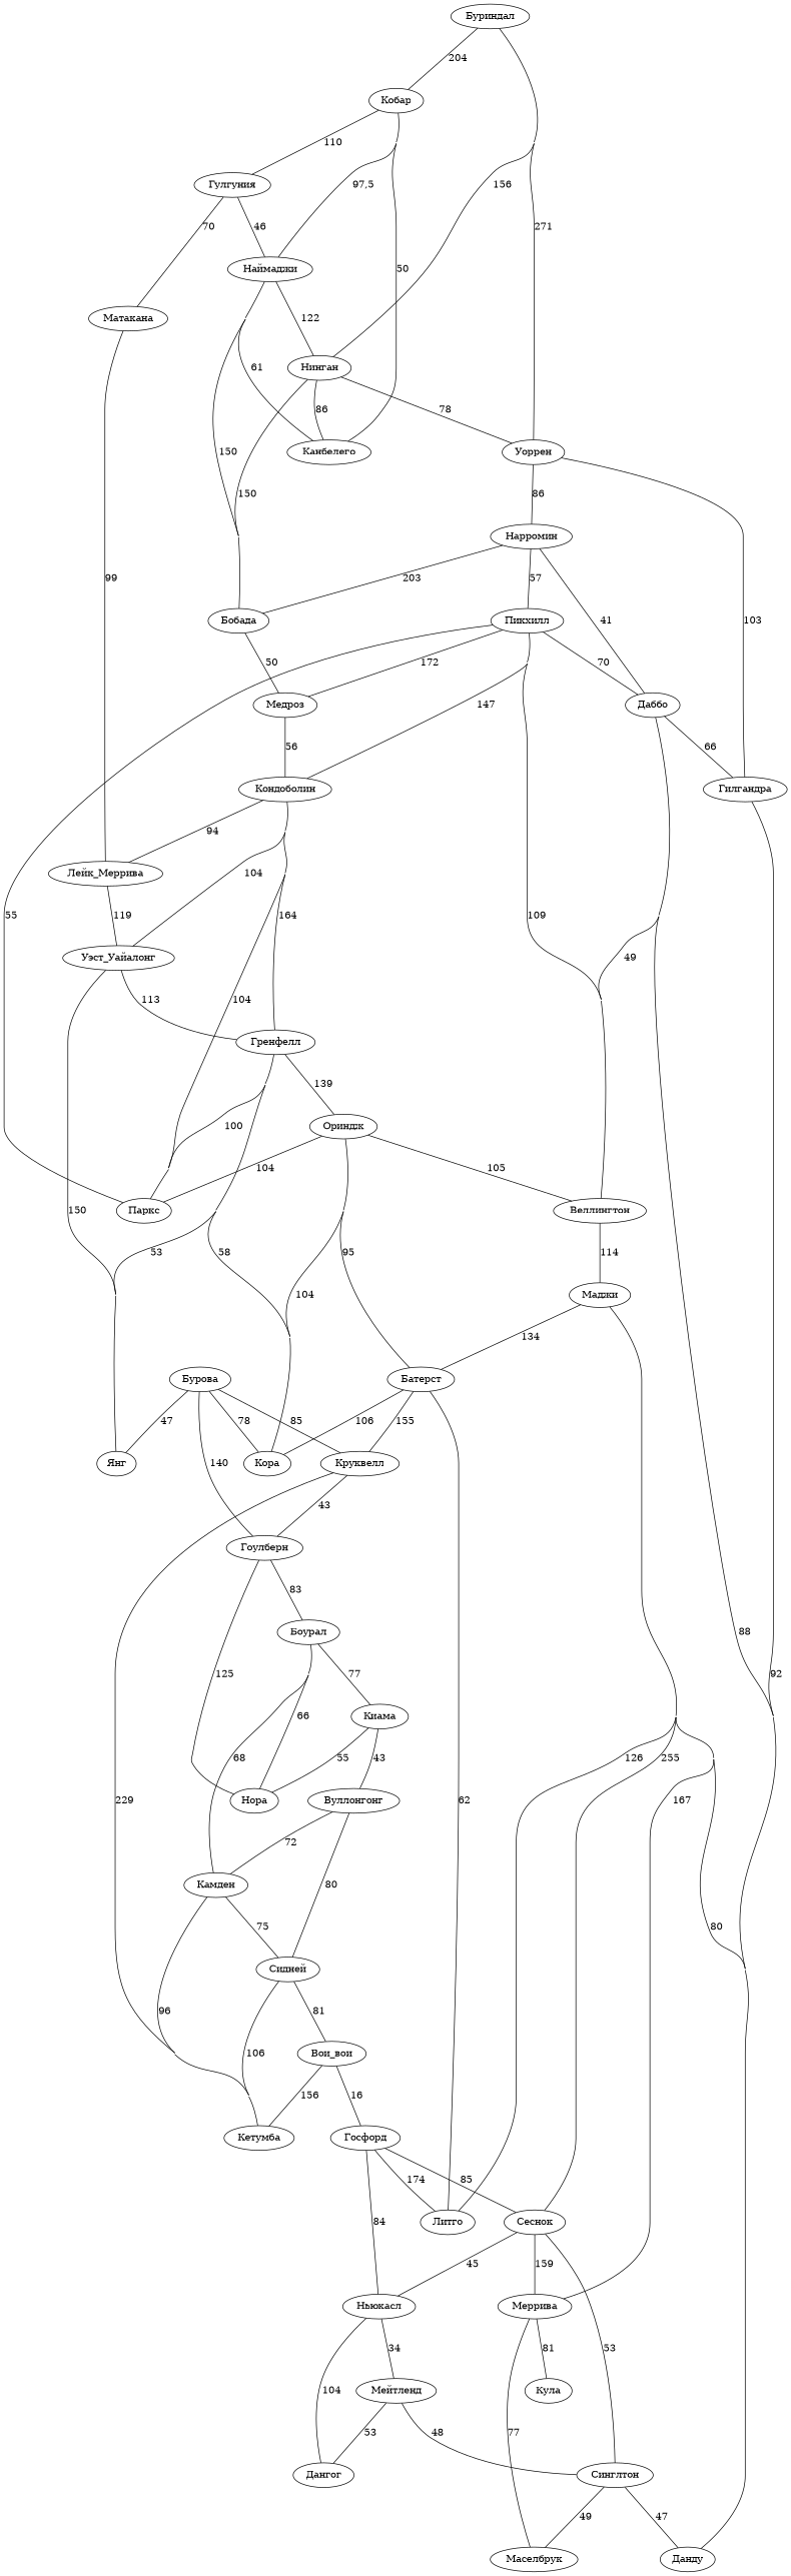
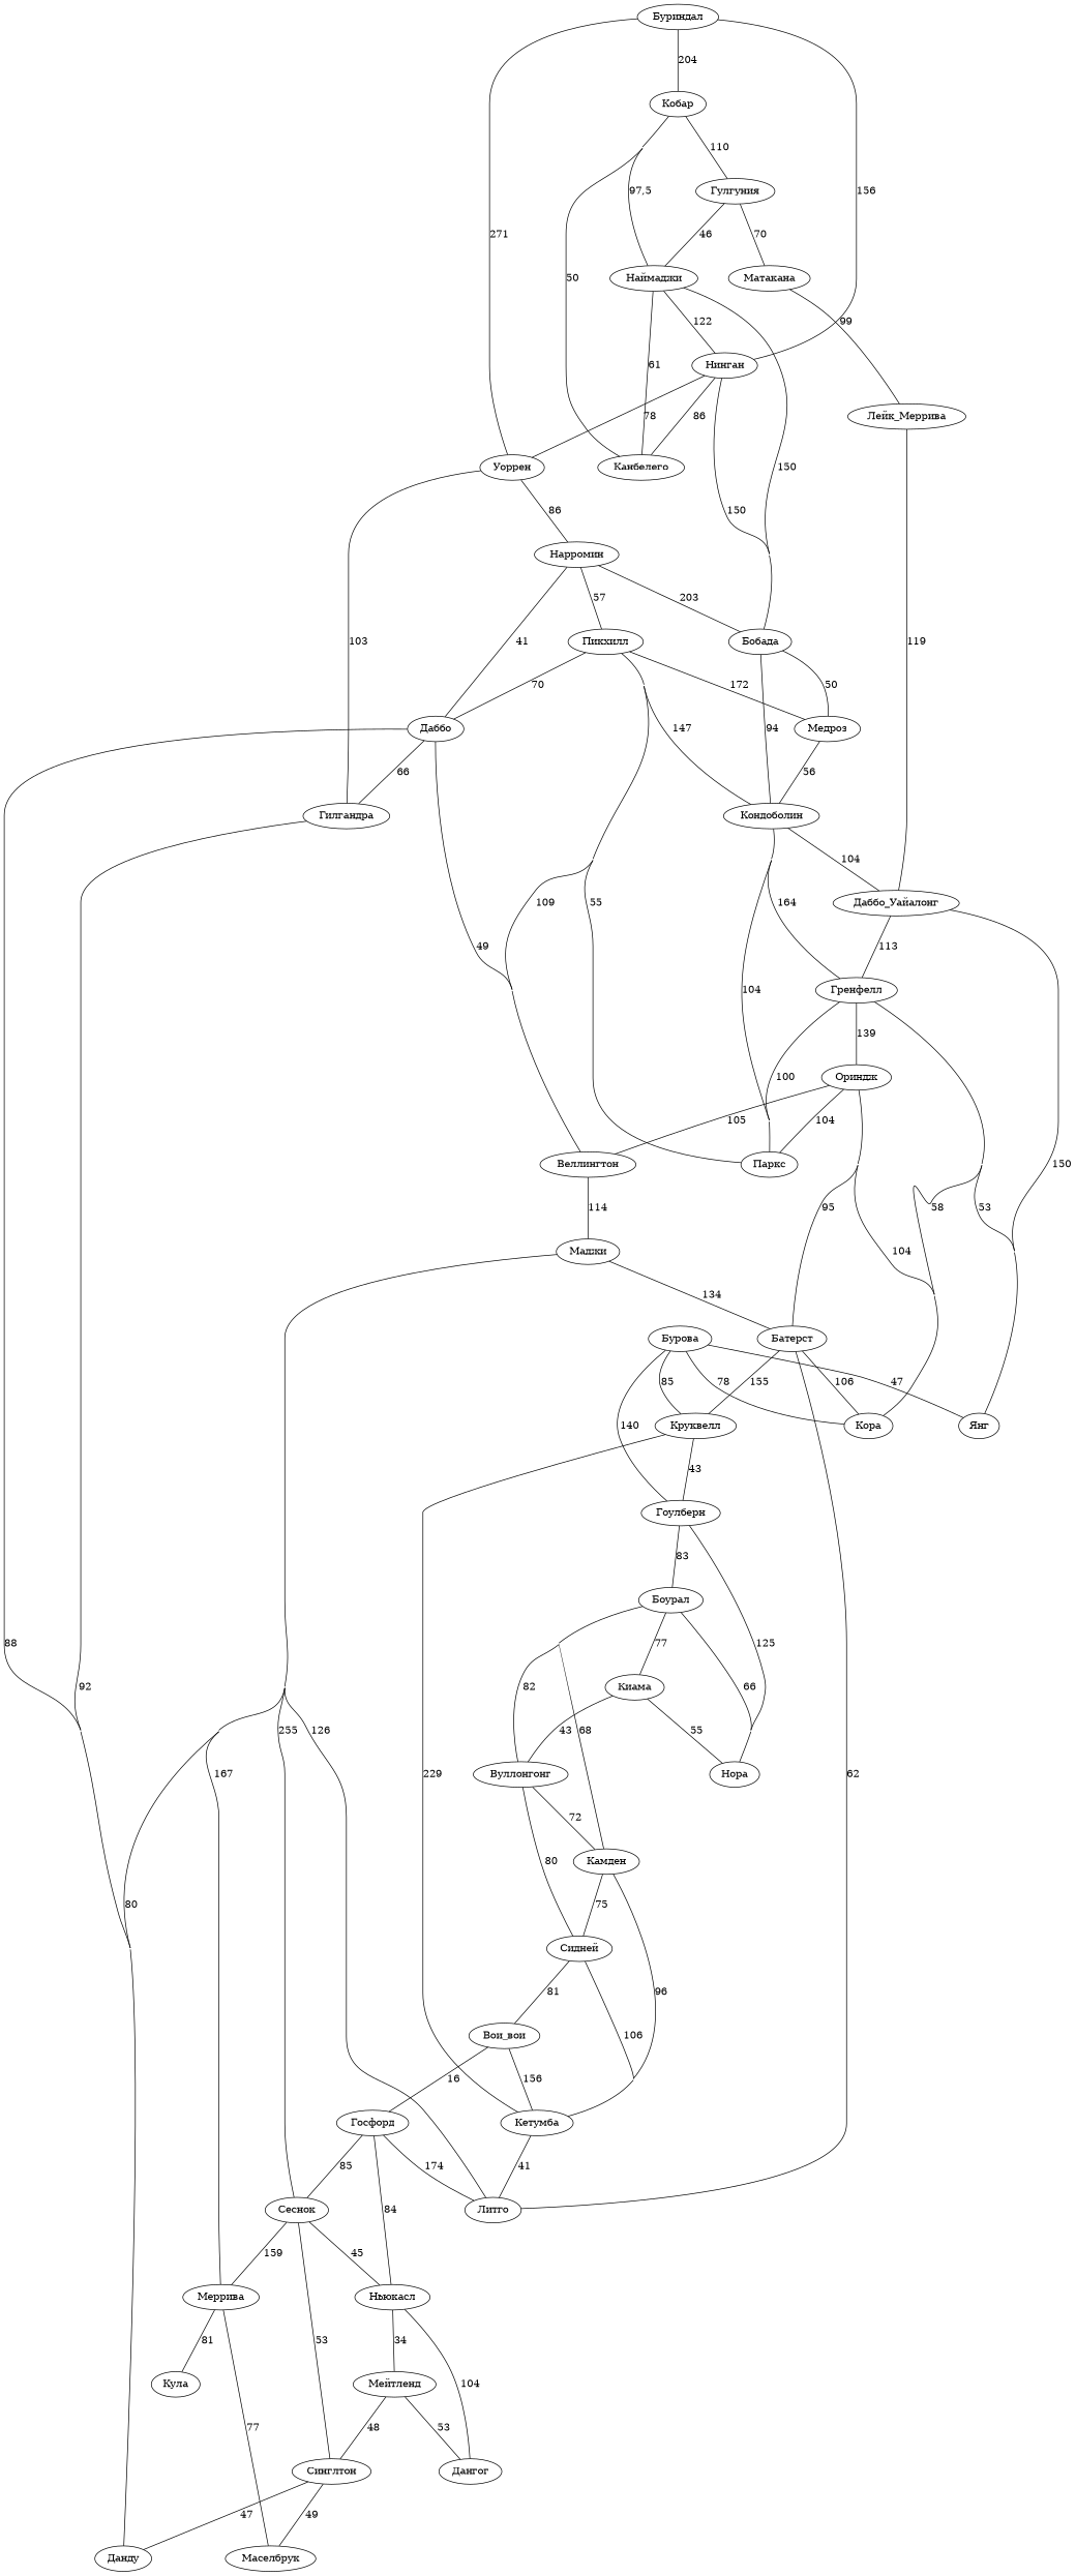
  graph {
    concentrate=true
    nodesep=0.6
    ranksep=1.0
    splines=true
    "Буриндал"
    "Уоррен"
    "Нинган"
    "Кобар"
    "Гилгандра"
    "Нарромин"
    "Канбелего"
    "Бобада"
    "Наймаджи"
    "Гулгуния"
    "Данду"
    "Пикхилл"
    "Даббо"
    "Медроз"
    "Матакана"
    n16 [label="Лейк_Меррива"]
-   "Уэст_Уайалонг"
+   "Уэст_Уайалонг" [label="Даббо_Уайалонг"]
    "Кондоболин"
    "Веллингтон"
    "Паркс"
    "Маджи"
    "Гренфелл"
    "Батерст"
    "Литго"
    "Меррива"
    "Сеснок"
    "Янг"
    "Ориндж"
    "Кора"
    "Круквелл"
    "Гоулберн"
    "Кетумба"
    "Маселбрук"
    "Кула"
    "Ньюкасл"
    "Синглтон"
    "Мейтленд"
    "Дангог"
    "Нора"
    "Боурал"
    "Бурова"
    "Киама"
    "Вуллонгонг"
    "Камден"
    "Сидней"
    "Вои_вои"
    "Госфорд"
    "Буриндал" -- "Уоррен" [label=271]
    "Буриндал" -- "Нинган" [label=156]
    "Буриндал" -- "Кобар" [label=204]
    "Уоррен" -- "Гилгандра" [label=103]
    "Уоррен" -- "Нарромин" [label=86]
    "Нинган" -- "Уоррен" [label=78]
    "Нинган" -- "Канбелего" [label=86]
    "Нинган" -- "Бобада" [label=150]
    "Кобар" -- "Канбелего" [label=50]
    "Кобар" -- "Наймаджи" [label="97,5"]
    "Кобар" -- "Гулгуния" [label=110]
    "Гилгандра" -- "Данду" [label=92]
    "Нарромин" -- "Бобада" [label=203]
    "Нарромин" -- "Пикхилл" [label=57]
    "Нарромин" -- "Даббо" [label=41]
    "Бобада" -- "Медроз" [label=50]
    "Наймаджи" -- "Нинган" [label=122]
    "Наймаджи" -- "Канбелего" [label=61]
    "Наймаджи" -- "Бобада" [label=150]
    "Гулгуния" -- "Наймаджи" [label=46]
    "Гулгуния" -- "Матакана" [label=70]
    "Пикхилл" -- "Даббо" [label=70]
    "Пикхилл" -- "Медроз" [label=172]
    "Пикхилл" -- "Кондоболин" [label=147]
    "Пикхилл" -- "Веллингтон" [label=109]
    "Пикхилл" -- "Паркс" [label=55]
    "Даббо" -- "Гилгандра" [label=66]
    "Даббо" -- "Данду" [label=88]
    "Даббо" -- "Веллингтон" [label=49]
    "Медроз" -- "Кондоболин" [label=56]
    "Матакана" -- n16 [label=99]
    n16 -- "Уэст_Уайалонг" [label=119]
    "Уэст_Уайалонг" -- "Гренфелл" [label=113]
    "Уэст_Уайалонг" -- "Янг" [label=150]
-   "Кондоболин" -- n16 [label=94]
+   "Кондоболин" -- "Бобада" [label=94]
    "Кондоболин" -- "Уэст_Уайалонг" [label=104]
    "Кондоболин" -- "Паркс" [label=104]
    "Кондоболин" -- "Гренфелл" [label=164]
    "Веллингтон" -- "Маджи" [label=114]
    "Маджи" -- "Данду" [label=80]
    "Маджи" -- "Батерст" [label=134]
    "Маджи" -- "Литго" [label=126]
    "Маджи" -- "Меррива" [label=167]
    "Маджи" -- "Сеснок" [label=255]
    "Гренфелл" -- "Паркс" [label=100]
    "Гренфелл" -- "Янг" [label=53]
    "Гренфелл" -- "Ориндж" [label=139]
    "Гренфелл" -- "Кора" [label=58]
    "Батерст" -- "Литго" [label=62]
    "Батерст" -- "Кора" [label=106]
    "Батерст" -- "Круквелл" [label=155]
    "Меррива" -- "Маселбрук" [label=77]
    "Меррива" -- "Кула" [label=81]
    "Сеснок" -- "Меррива" [label=159]
    "Сеснок" -- "Ньюкасл" [label=45]
    "Сеснок" -- "Синглтон" [label=53]
    "Ориндж" -- "Веллингтон" [label=105]
    "Ориндж" -- "Паркс" [label=104]
    "Ориндж" -- "Батерст" [label=95]
    "Ориндж" -- "Кора" [label=104]
    "Круквелл" -- "Гоулберн" [label=43]
    "Круквелл" -- "Кетумба" [label=229]
    "Гоулберн" -- "Нора" [label=125]
    "Гоулберн" -- "Боурал" [label=83]
+   "Кетумба" -- "Литго" [label=41]
    "Ньюкасл" -- "Мейтленд" [label=34]
    "Ньюкасл" -- "Дангог" [label=104]
    "Синглтон" -- "Данду" [label=47]
    "Синглтон" -- "Маселбрук" [label=49]
    "Мейтленд" -- "Синглтон" [label=48]
    "Мейтленд" -- "Дангог" [label=53]
    "Боурал" -- "Нора" [label=66]
    "Боурал" -- "Киама" [label=77]
+   "Боурал" -- "Вуллонгонг" [label=82]
    "Боурал" -- "Камден" [label=68]
    "Бурова" -- "Янг" [label=47]
    "Бурова" -- "Кора" [label=78]
    "Бурова" -- "Круквелл" [label=85]
    "Бурова" -- "Гоулберн" [label=140]
    "Киама" -- "Нора" [label=55]
    "Киама" -- "Вуллонгонг" [label=43]
    "Вуллонгонг" -- "Камден" [label=72]
    "Вуллонгонг" -- "Сидней" [label=80]
    "Камден" -- "Кетумба" [label=96]
    "Камден" -- "Сидней" [label=75]
    "Сидней" -- "Кетумба" [label=106]
    "Сидней" -- "Вои_вои" [label=81]
    "Вои_вои" -- "Кетумба" [label=156]
    "Вои_вои" -- "Госфорд" [label=16]
    "Госфорд" -- "Литго" [label=174]
    "Госфорд" -- "Сеснок" [label=85]
    "Госфорд" -- "Ньюкасл" [label=84]
  }
